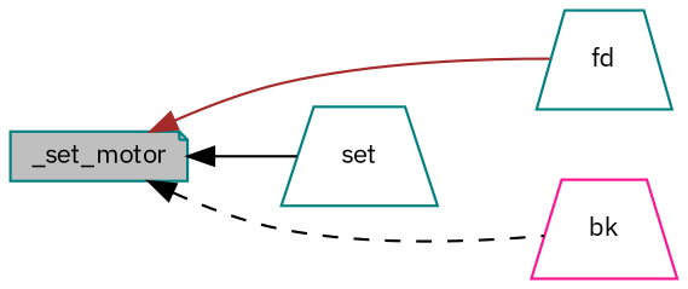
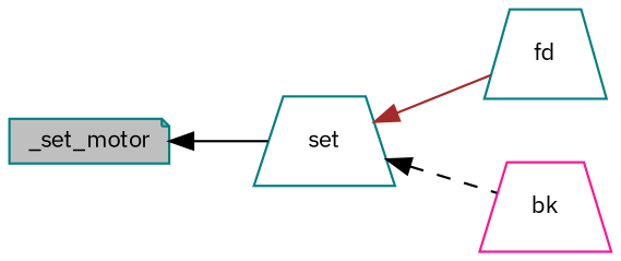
  digraph {
    fontname="IBM Plex Sans"
    rankdir=LR
    node [color=teal fillcolor=white fontname="IBM Plex Sans" fontsize=10 shape=trapezium style=filled]
    edge [color=black dir=back fontname="IBM Plex Sans" fontsize=10 labelfontname=Helvetica labelfontsize=10 style=solid]
    n1 [fillcolor=grey75 fontcolor=black height=0.2 label=_set_motor shape=note width=0.4]
    n2 [height=0.2 label=fd width=0.4]
    n3 [color=deeppink height=0.2 label=bk width=0.4]
    n4 [height=0.2 label=set width=0.4]
-   n1 -> n2 [color=brown]
-   n1 -> n3 [style=dashed]
+   n4 -> n2 [color=brown]
+   n4 -> n3 [style=dashed]
    n1 -> n4
  }
